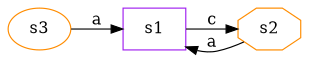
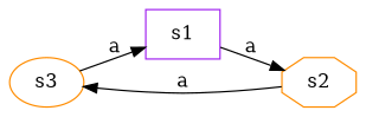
  digraph {
    rankdir=LR
    node [color=darkorange]
    n1 [label=s3 shape=ellipse]
    s1 [color=purple shape=box]
    s2 [shape=octagon]
    n1 -> s1 [label=a]
-   s1 -> s2 [label=c]
-   s2 -> s1 [label=a]
+   s1 -> s2 [label=a]
+   s2 -> n1 [label=a]
  }
